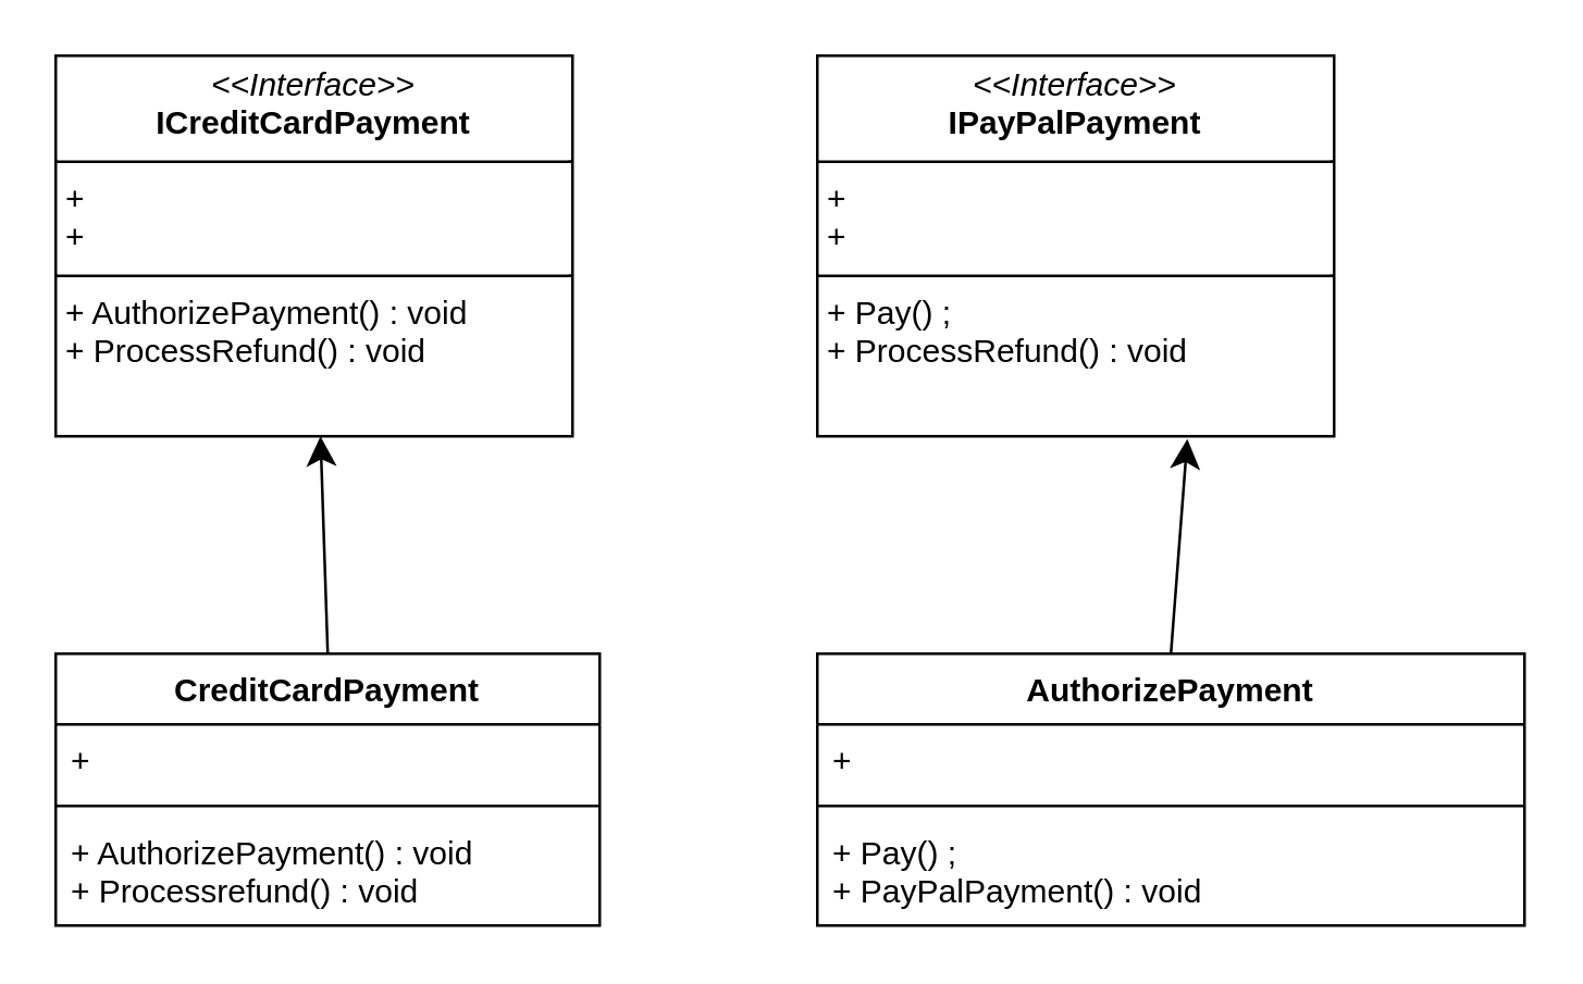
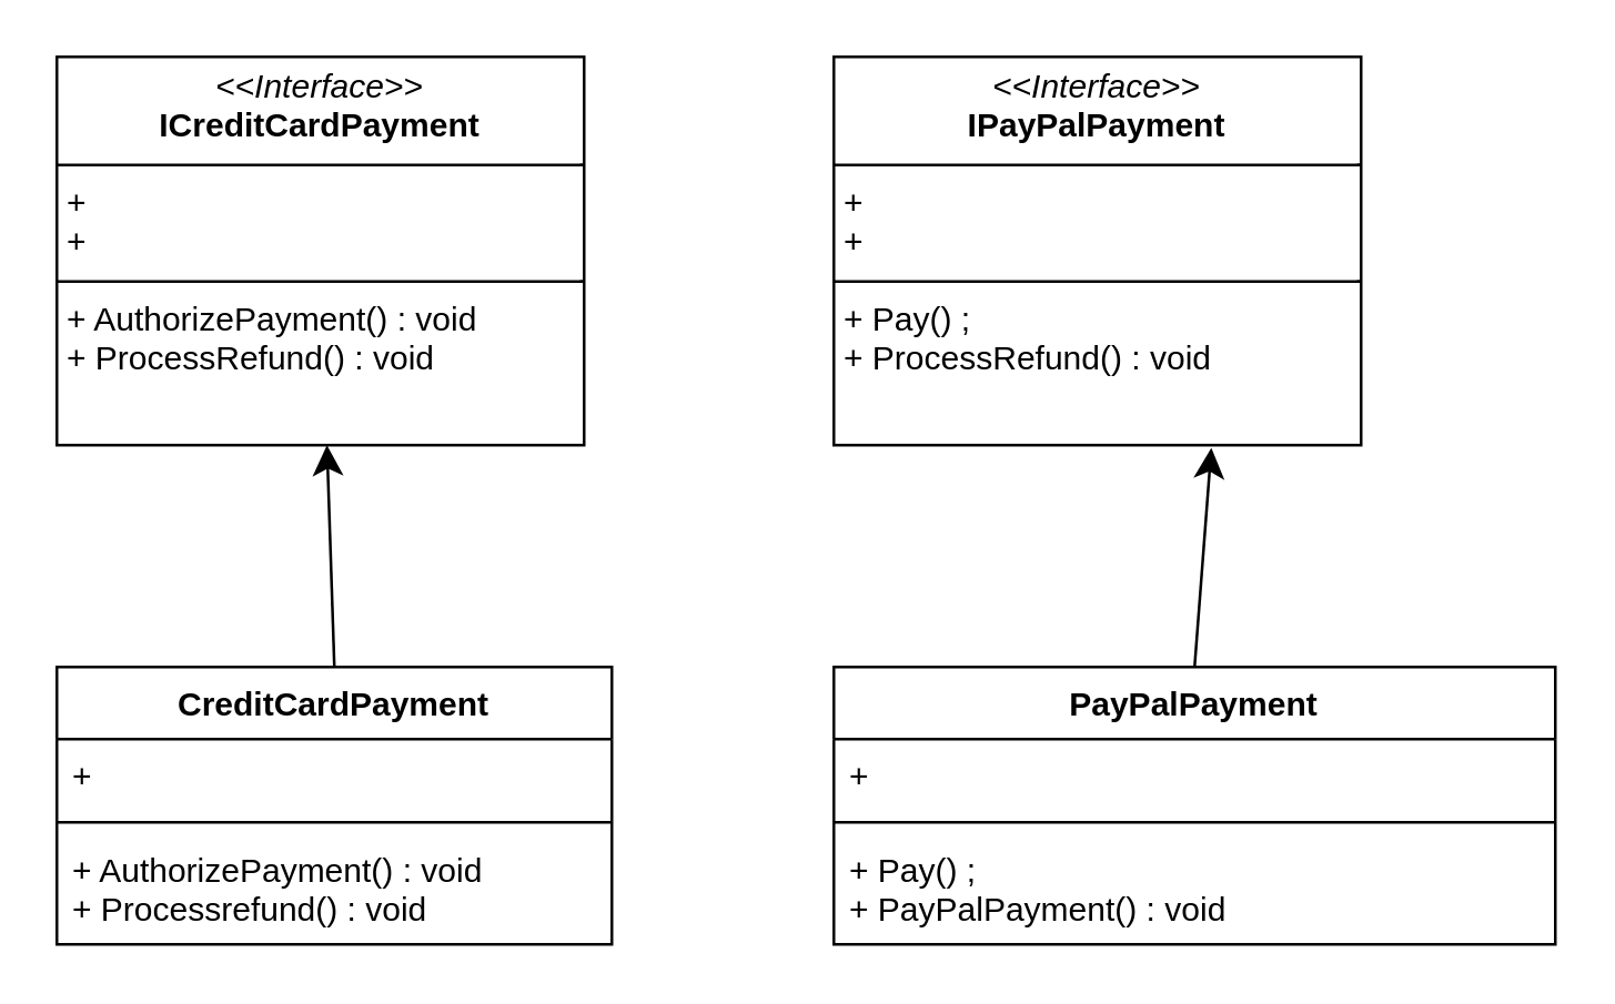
  <mxCell id="0" />
  <mxCell id="1" parent="0" />
  <mxCell id="2" value="&lt;p style=&quot;margin:0px;margin-top:4px;text-align:center;&quot;&gt;&lt;i&gt;&amp;lt;&amp;lt;Interface&amp;gt;&amp;gt;&lt;/i&gt;&lt;br&gt;&lt;b&gt;ICreditCardPayment&lt;/b&gt;&lt;/p&gt;&lt;hr size=&quot;1&quot; style=&quot;border-style:solid;&quot;&gt;&lt;p style=&quot;margin:0px;margin-left:4px;&quot;&gt;+&amp;nbsp;&lt;br&gt;+&amp;nbsp;&lt;/p&gt;&lt;hr size=&quot;1&quot; style=&quot;border-style:solid;&quot;&gt;&lt;p style=&quot;margin:0px;margin-left:4px;&quot;&gt;+ AuthorizePayment() : void&lt;br&gt;+ ProcessRefund() : void&lt;/p&gt;" style="verticalAlign=top;align=left;overflow=fill;html=1;whiteSpace=wrap;" vertex="1" parent="1"><mxGeometry x="20" y="20" width="190" height="140" as="geometry" /></mxCell>
  <mxCell id="3" value="&lt;p style=&quot;margin:0px;margin-top:4px;text-align:center;&quot;&gt;&lt;i&gt;&amp;lt;&amp;lt;Interface&amp;gt;&amp;gt;&lt;/i&gt;&lt;br&gt;&lt;b&gt;IPayPalPayment&lt;/b&gt;&lt;/p&gt;&lt;hr size=&quot;1&quot; style=&quot;border-style:solid;&quot;&gt;&lt;p style=&quot;margin:0px;margin-left:4px;&quot;&gt;+&amp;nbsp;&lt;br&gt;+&amp;nbsp;&lt;/p&gt;&lt;hr size=&quot;1&quot; style=&quot;border-style:solid;&quot;&gt;&lt;p style=&quot;margin:0px;margin-left:4px;&quot;&gt;+ Pay() ;&amp;nbsp;&lt;br&gt;+ ProcessRefund() : void&lt;/p&gt;" style="verticalAlign=top;align=left;overflow=fill;html=1;whiteSpace=wrap;" vertex="1" parent="1"><mxGeometry x="300" y="20" width="190" height="140" as="geometry" /></mxCell>
  <mxCell id="4" style="edgeStyle=none;curved=1;rounded=0;orthogonalLoop=1;jettySize=auto;html=1;exitX=0.5;exitY=0;exitDx=0;exitDy=0;fontSize=12;startSize=8;endSize=8;" edge="1" parent="1" source="5" target="2"><mxGeometry relative="1" as="geometry" /></mxCell>
  <mxCell id="5" value="CreditCardPayment" style="swimlane;fontStyle=1;align=center;verticalAlign=top;childLayout=stackLayout;horizontal=1;startSize=26;horizontalStack=0;resizeParent=1;resizeParentMax=0;resizeLast=0;collapsible=1;marginBottom=0;whiteSpace=wrap;html=1;" vertex="1" parent="1"><mxGeometry x="20" y="240" width="200" height="100" as="geometry" /></mxCell>
  <mxCell id="6" value="+&amp;nbsp;" style="text;strokeColor=none;fillColor=none;align=left;verticalAlign=top;spacingLeft=4;spacingRight=4;overflow=hidden;rotatable=0;points=[[0,0.5],[1,0.5]];portConstraint=eastwest;whiteSpace=wrap;html=1;" vertex="1" parent="5"><mxGeometry y="26" width="200" height="26" as="geometry" /></mxCell>
  <mxCell id="7" value="" style="line;strokeWidth=1;fillColor=none;align=left;verticalAlign=middle;spacingTop=-1;spacingLeft=3;spacingRight=3;rotatable=0;labelPosition=right;points=[];portConstraint=eastwest;strokeColor=inherit;" vertex="1" parent="5"><mxGeometry y="52" width="200" height="8" as="geometry" /></mxCell>
  <mxCell id="8" value="+ AuthorizePayment() : void&amp;nbsp;&lt;div&gt;+ Processrefund() : void&lt;/div&gt;" style="text;strokeColor=none;fillColor=none;align=left;verticalAlign=top;spacingLeft=4;spacingRight=4;overflow=hidden;rotatable=0;points=[[0,0.5],[1,0.5]];portConstraint=eastwest;whiteSpace=wrap;html=1;" vertex="1" parent="5"><mxGeometry y="60" width="200" height="40" as="geometry" /></mxCell>
- <mxCell id="9" value="AuthorizePayment" style="swimlane;fontStyle=1;align=center;verticalAlign=top;childLayout=stackLayout;horizontal=1;startSize=26;horizontalStack=0;resizeParent=1;resizeParentMax=0;resizeLast=0;collapsible=1;marginBottom=0;whiteSpace=wrap;html=1;" vertex="1" parent="1"><mxGeometry x="300" y="240" width="260" height="100" as="geometry" /></mxCell>
+ <mxCell id="9" value="PayPalPayment" style="swimlane;fontStyle=1;align=center;verticalAlign=top;childLayout=stackLayout;horizontal=1;startSize=26;horizontalStack=0;resizeParent=1;resizeParentMax=0;resizeLast=0;collapsible=1;marginBottom=0;whiteSpace=wrap;html=1;" vertex="1" parent="1"><mxGeometry x="300" y="240" width="260" height="100" as="geometry" /></mxCell>
  <mxCell id="10" value="+&amp;nbsp;" style="text;strokeColor=none;fillColor=none;align=left;verticalAlign=top;spacingLeft=4;spacingRight=4;overflow=hidden;rotatable=0;points=[[0,0.5],[1,0.5]];portConstraint=eastwest;whiteSpace=wrap;html=1;" vertex="1" parent="9"><mxGeometry y="26" width="260" height="26" as="geometry" /></mxCell>
  <mxCell id="11" value="" style="line;strokeWidth=1;fillColor=none;align=left;verticalAlign=middle;spacingTop=-1;spacingLeft=3;spacingRight=3;rotatable=0;labelPosition=right;points=[];portConstraint=eastwest;strokeColor=inherit;" vertex="1" parent="9"><mxGeometry y="52" width="260" height="8" as="geometry" /></mxCell>
  <mxCell id="12" value="+ Pay() ;&amp;nbsp;&lt;br&gt;+ PayPalPayment() : void" style="text;strokeColor=none;fillColor=none;align=left;verticalAlign=top;spacingLeft=4;spacingRight=4;overflow=hidden;rotatable=0;points=[[0,0.5],[1,0.5]];portConstraint=eastwest;whiteSpace=wrap;html=1;" vertex="1" parent="9"><mxGeometry y="60" width="260" height="40" as="geometry" /></mxCell>
  <mxCell id="13" style="edgeStyle=none;curved=1;rounded=0;orthogonalLoop=1;jettySize=auto;html=1;exitX=0.5;exitY=0;exitDx=0;exitDy=0;entryX=0.716;entryY=1.007;entryDx=0;entryDy=0;entryPerimeter=0;fontSize=12;startSize=8;endSize=8;" edge="1" parent="1" source="9" target="3"><mxGeometry relative="1" as="geometry" /></mxCell>
